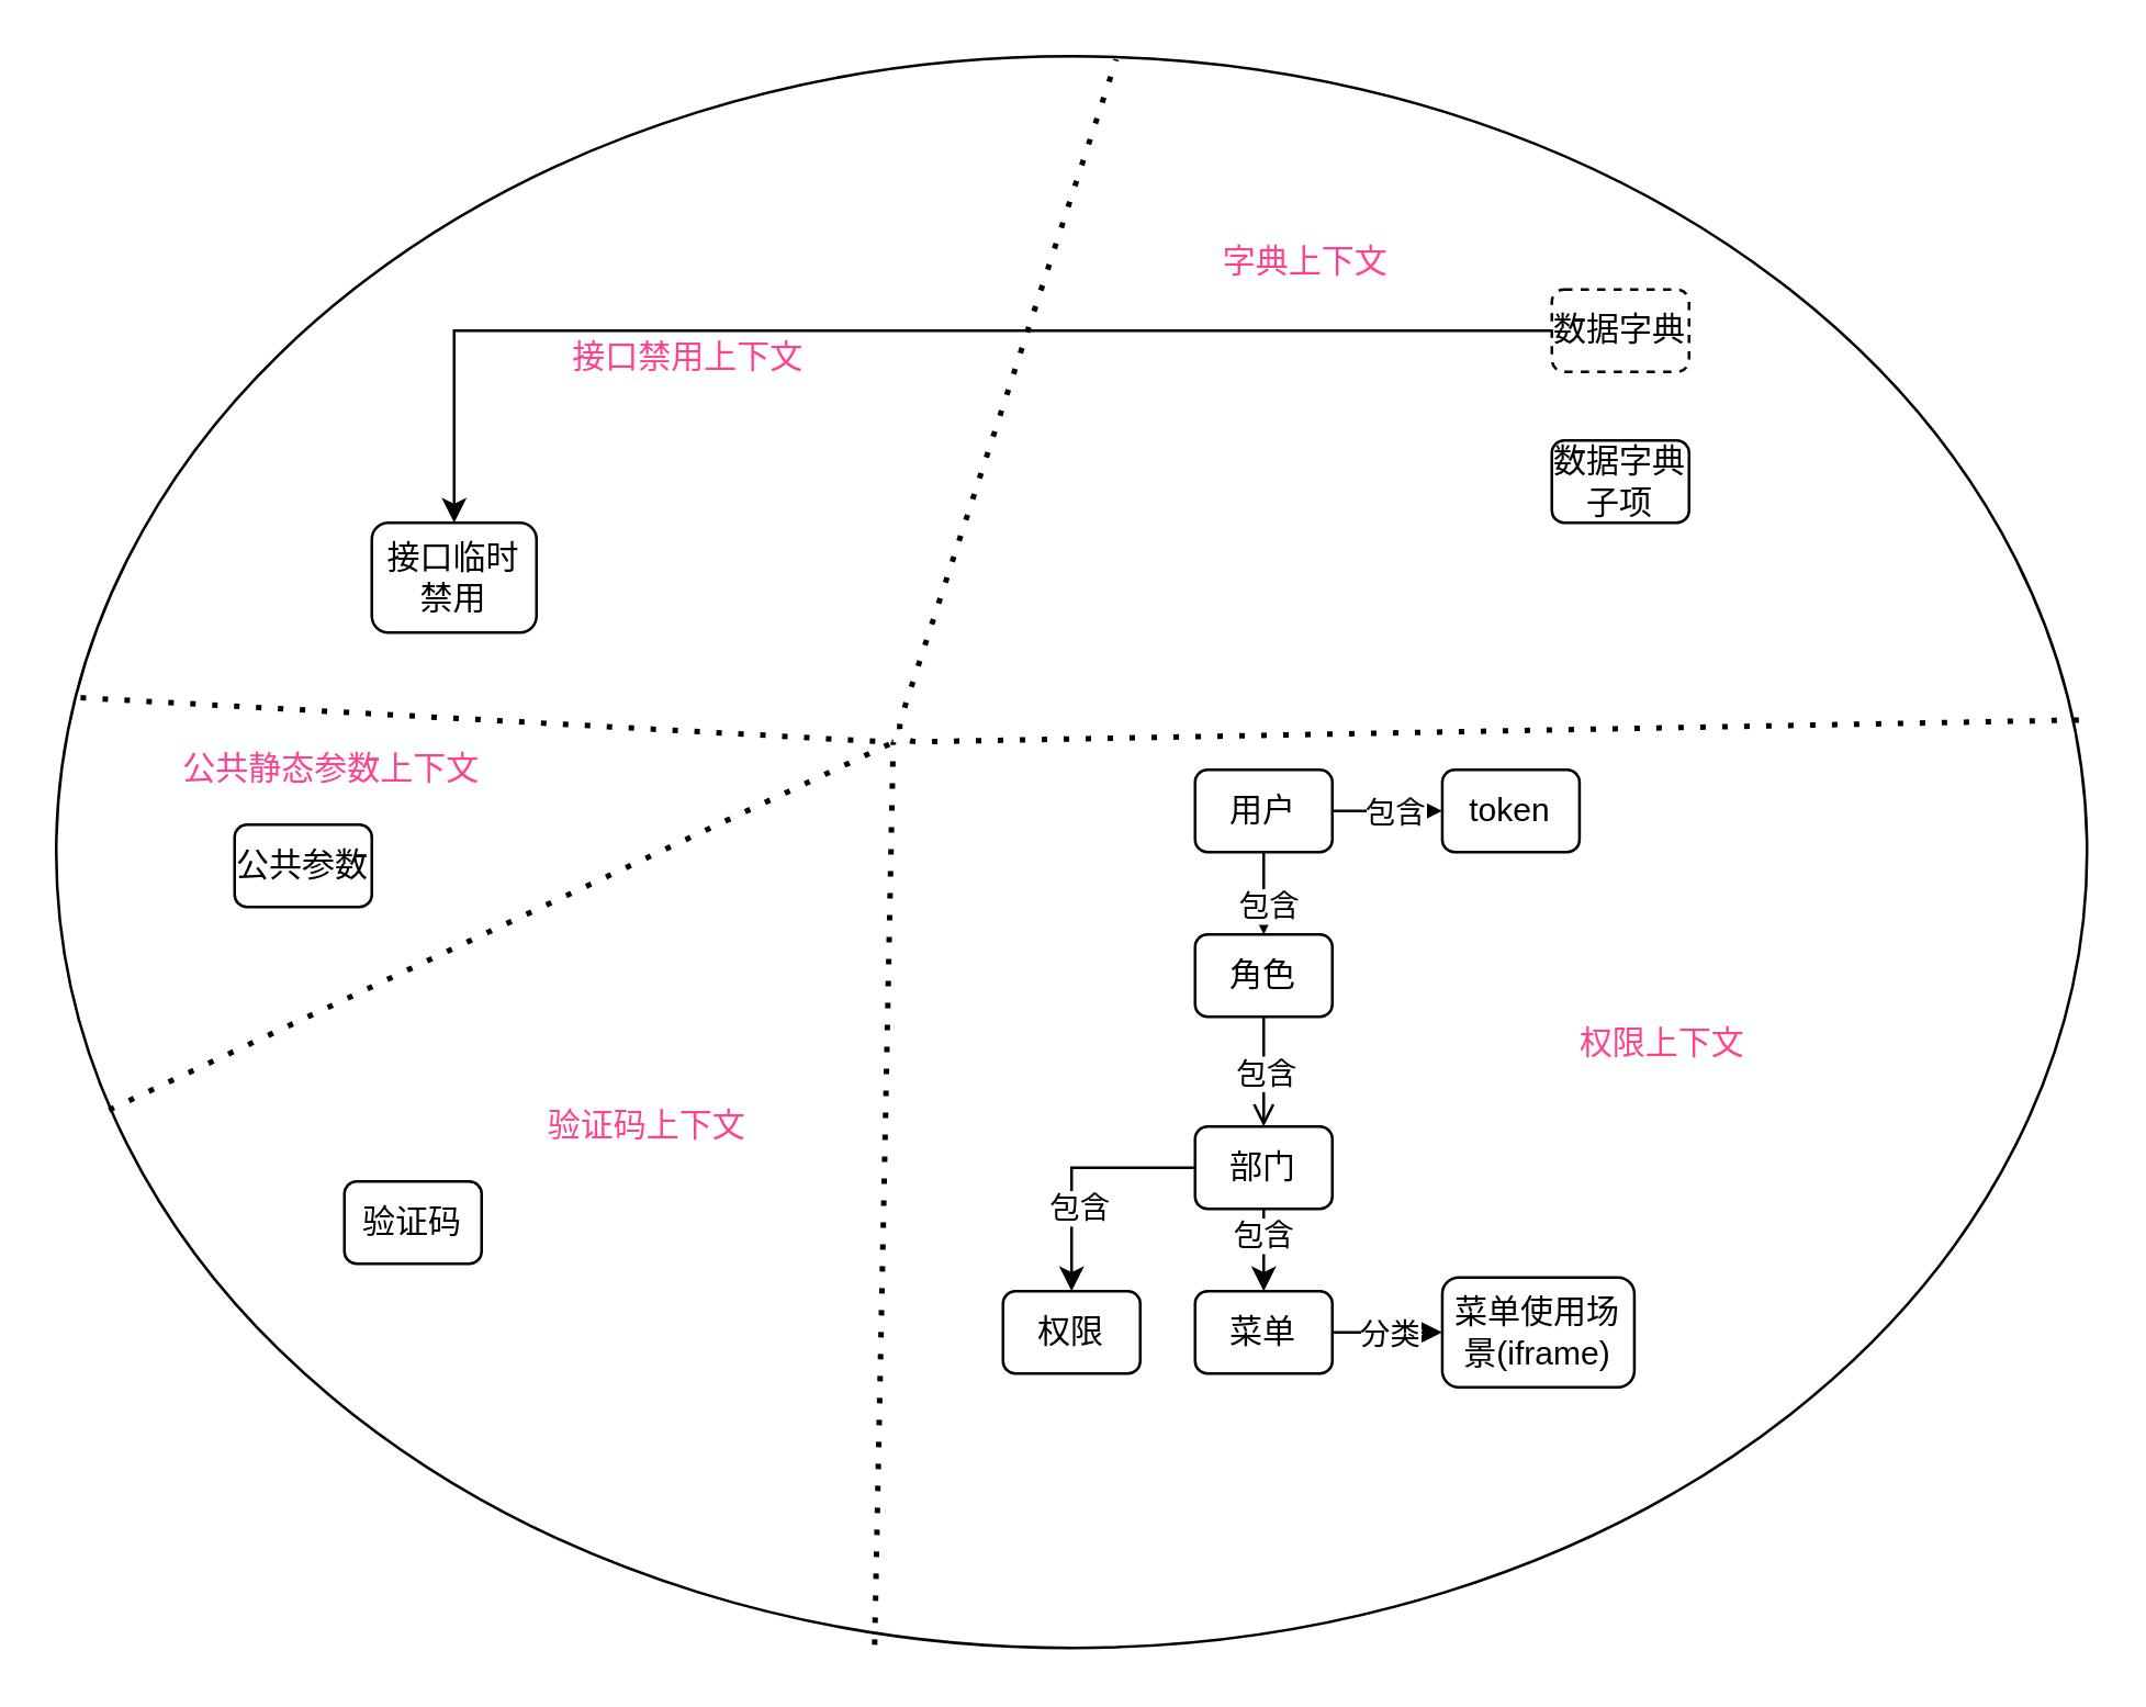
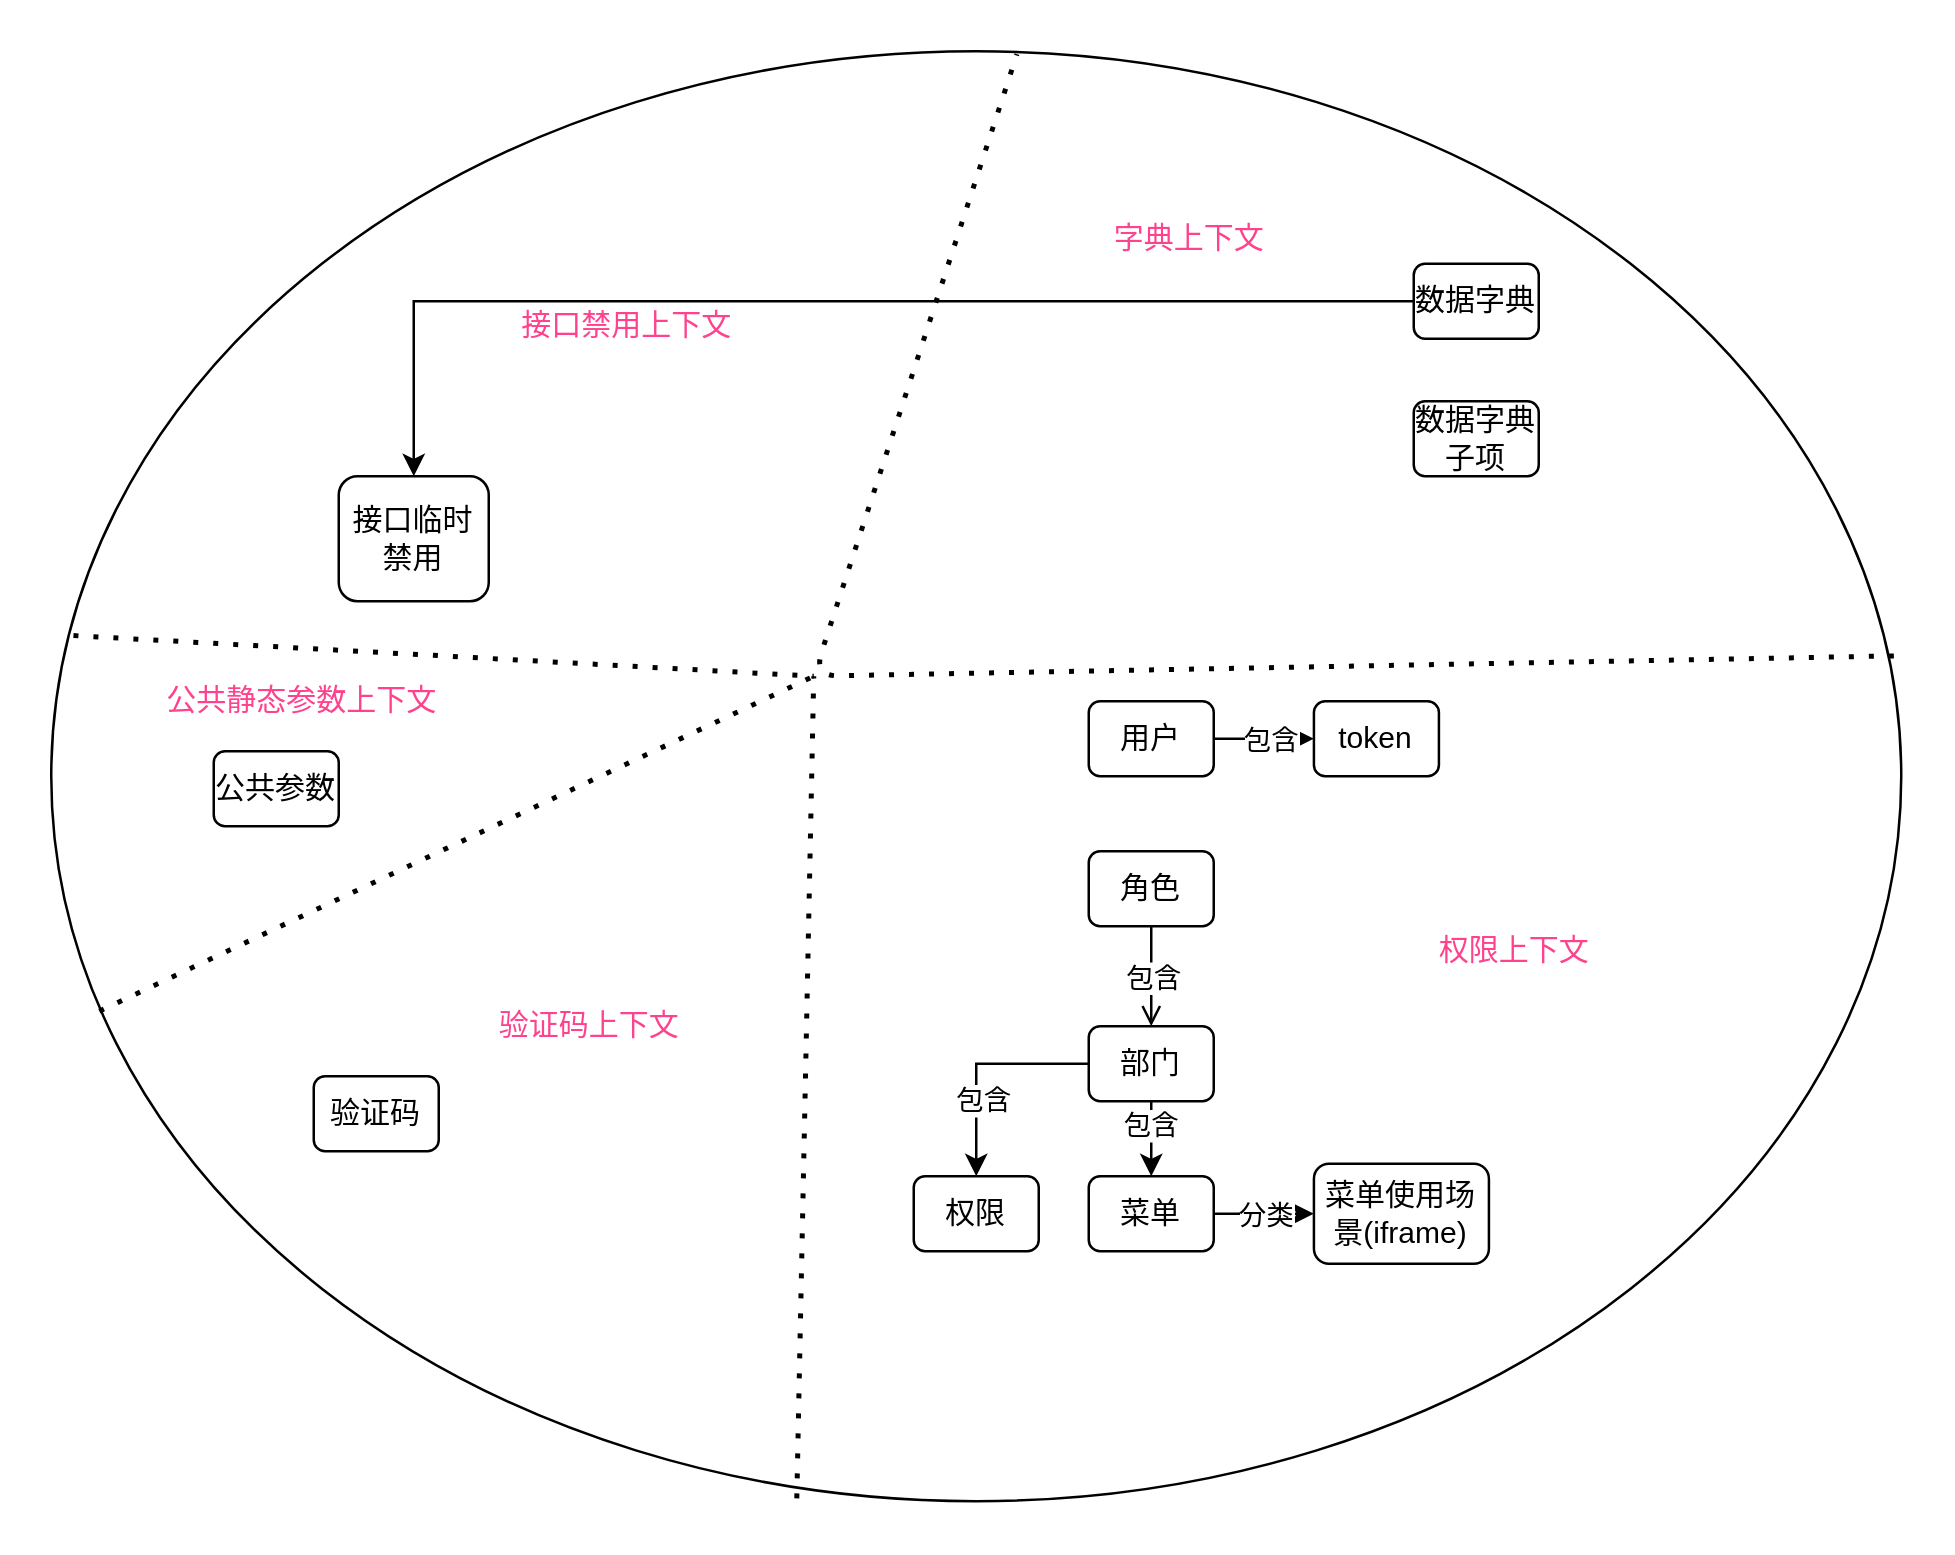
  <mxCell id="0" />
  <mxCell id="1" parent="0" />
  <mxCell id="2" value="" style="ellipse;whiteSpace=wrap;html=1;" vertex="1" parent="1"><mxGeometry x="20" y="20" width="740" height="580" as="geometry" /></mxCell>
- <mxCell id="3" value="" style="edgeStyle=orthogonalEdgeStyle;rounded=0;orthogonalLoop=1;jettySize=auto;html=1;" parent="1" source="7" target="10" edge="1"><mxGeometry relative="1" as="geometry" /></mxCell>
- <mxCell id="4" value="包含" style="edgeLabel;html=1;align=center;verticalAlign=middle;resizable=0;points=[];" parent="3" vertex="1" connectable="0"><mxGeometry x="-0.169" y="-1" relative="1" as="geometry"><mxPoint as="offset" /></mxGeometry></mxCell>
  <mxCell id="5" value="" style="edgeStyle=orthogonalEdgeStyle;rounded=0;orthogonalLoop=1;jettySize=auto;html=1;" edge="1" parent="1" source="7" target="23"><mxGeometry relative="1" as="geometry" /></mxCell>
  <mxCell id="6" value="包含" style="edgeLabel;html=1;align=center;verticalAlign=middle;resizable=0;points=[];" vertex="1" connectable="0" parent="5"><mxGeometry x="-0.233" y="-3" relative="1" as="geometry"><mxPoint x="7" y="-3" as="offset" /></mxGeometry></mxCell>
  <mxCell id="7" value="用户" style="rounded=1;whiteSpace=wrap;html=1;" parent="1" vertex="1"><mxGeometry x="435" y="280" width="50" height="30" as="geometry" /></mxCell>
  <mxCell id="8" value="" style="edgeStyle=orthogonalEdgeStyle;rounded=0;orthogonalLoop=1;jettySize=auto;html=1;endArrow=open;" parent="1" source="10" target="15" edge="1"><mxGeometry relative="1" as="geometry" /></mxCell>
  <mxCell id="9" value="包含" style="edgeLabel;html=1;align=center;verticalAlign=middle;resizable=0;points=[];" parent="8" vertex="1" connectable="0"><mxGeometry x="0.258" y="-1" relative="1" as="geometry"><mxPoint x="1" y="-4.83" as="offset" /></mxGeometry></mxCell>
  <mxCell id="10" value="角色" style="rounded=1;whiteSpace=wrap;html=1;" parent="1" vertex="1"><mxGeometry x="435" y="340" width="50" height="30" as="geometry" /></mxCell>
  <mxCell id="11" value="" style="edgeStyle=orthogonalEdgeStyle;rounded=0;orthogonalLoop=1;jettySize=auto;html=1;" parent="1" source="15" target="16" edge="1"><mxGeometry relative="1" as="geometry" /></mxCell>
  <mxCell id="12" value="包含" style="edgeLabel;html=1;align=center;verticalAlign=middle;resizable=0;points=[];" parent="11" vertex="1" connectable="0"><mxGeometry x="0.321" y="2" relative="1" as="geometry"><mxPoint as="offset" /></mxGeometry></mxCell>
  <mxCell id="13" style="edgeStyle=orthogonalEdgeStyle;rounded=0;orthogonalLoop=1;jettySize=auto;html=1;" parent="1" source="15" target="19" edge="1"><mxGeometry relative="1" as="geometry" /></mxCell>
  <mxCell id="14" value="包含" style="edgeLabel;html=1;align=center;verticalAlign=middle;resizable=0;points=[];" parent="13" vertex="1" connectable="0"><mxGeometry x="-0.703" y="-1" relative="1" as="geometry"><mxPoint x="0.97" y="2.41" as="offset" /></mxGeometry></mxCell>
  <mxCell id="15" value="部门" style="rounded=1;whiteSpace=wrap;html=1;" parent="1" vertex="1"><mxGeometry x="435" y="410" width="50" height="30" as="geometry" /></mxCell>
  <mxCell id="16" value="权限" style="rounded=1;whiteSpace=wrap;html=1;" parent="1" vertex="1"><mxGeometry x="365" y="470" width="50" height="30" as="geometry" /></mxCell>
  <mxCell id="17" value="" style="edgeStyle=orthogonalEdgeStyle;rounded=0;orthogonalLoop=1;jettySize=auto;html=1;" parent="1" source="19" target="20" edge="1"><mxGeometry relative="1" as="geometry" /></mxCell>
  <mxCell id="18" value="分类" style="edgeLabel;html=1;align=center;verticalAlign=middle;resizable=0;points=[];" parent="17" vertex="1" connectable="0"><mxGeometry x="-0.253" y="-1" relative="1" as="geometry"><mxPoint x="5" y="-1" as="offset" /></mxGeometry></mxCell>
  <mxCell id="19" value="菜单" style="rounded=1;whiteSpace=wrap;html=1;" parent="1" vertex="1"><mxGeometry x="435" y="470" width="50" height="30" as="geometry" /></mxCell>
  <mxCell id="20" value="菜单使用场景(iframe)" style="rounded=1;whiteSpace=wrap;html=1;" parent="1" vertex="1"><mxGeometry x="525.07" y="465" width="70" height="40" as="geometry" /></mxCell>
  <mxCell id="21" value="&lt;span&gt;公共参数&lt;/span&gt;" style="rounded=1;whiteSpace=wrap;html=1;" vertex="1" parent="1"><mxGeometry x="85" y="300" width="50" height="30" as="geometry" /></mxCell>
  <mxCell id="22" value="&lt;span&gt;验证码&lt;/span&gt;" style="rounded=1;whiteSpace=wrap;html=1;" vertex="1" parent="1"><mxGeometry x="125" y="430" width="50" height="30" as="geometry" /></mxCell>
  <mxCell id="23" value="token" style="rounded=1;whiteSpace=wrap;html=1;" vertex="1" parent="1"><mxGeometry x="525.07" y="280" width="50" height="30" as="geometry" /></mxCell>
- <mxCell id="24" value="&lt;span&gt;接口临时禁用&lt;/span&gt;" style="rounded=1;whiteSpace=wrap;html=1;" vertex="1" parent="1"><mxGeometry x="135" y="190" width="60" height="40" as="geometry" /></mxCell>
+ <mxCell id="24" value="&lt;span&gt;接口临时禁用&lt;/span&gt;" style="rounded=1;whiteSpace=wrap;html=1;" vertex="1" parent="1"><mxGeometry x="135" y="190" width="60" height="50" as="geometry" /></mxCell>
  <mxCell id="25" value="" style="edgeStyle=orthogonalEdgeStyle;rounded=0;orthogonalLoop=1;jettySize=auto;html=1;" edge="1" parent="1" source="26" target="24"><mxGeometry relative="1" as="geometry" /></mxCell>
- <mxCell id="26" value="&lt;span&gt;数据字典&lt;/span&gt;" style="rounded=1;whiteSpace=wrap;html=1;dashed=1;" vertex="1" parent="1"><mxGeometry x="565" y="105" width="50" height="30" as="geometry" /></mxCell>
+ <mxCell id="26" value="&lt;span&gt;数据字典&lt;/span&gt;" style="rounded=1;whiteSpace=wrap;html=1;" vertex="1" parent="1"><mxGeometry x="565" y="105" width="50" height="30" as="geometry" /></mxCell>
  <mxCell id="27" value="&lt;span&gt;数据字典子项&lt;/span&gt;" style="rounded=1;whiteSpace=wrap;html=1;" vertex="1" parent="1"><mxGeometry x="565" y="160" width="50" height="30" as="geometry" /></mxCell>
  <mxCell id="28" value="" style="endArrow=none;dashed=1;html=1;dashPattern=1 3;strokeWidth=2;entryX=0.522;entryY=0.002;entryDx=0;entryDy=0;entryPerimeter=0;exitX=0.996;exitY=0.417;exitDx=0;exitDy=0;exitPerimeter=0;" edge="1" parent="1" source="2" target="2"><mxGeometry width="50" height="50" relative="1" as="geometry"><mxPoint x="-145" y="470" as="sourcePoint" /><mxPoint x="-95" y="420" as="targetPoint" /><Array as="points"><mxPoint x="325" y="270" /></Array></mxGeometry></mxCell>
  <mxCell id="29" value="字典上下文" style="text;html=1;align=center;verticalAlign=middle;resizable=0;points=[];autosize=1;fontColor=#FF428E;" vertex="1" parent="1"><mxGeometry x="435" y="85" width="80" height="20" as="geometry" /></mxCell>
  <mxCell id="30" value="" style="endArrow=none;dashed=1;html=1;dashPattern=1 3;strokeWidth=2;fontColor=#FF428E;exitX=0.403;exitY=0.998;exitDx=0;exitDy=0;exitPerimeter=0;" edge="1" parent="1" source="2"><mxGeometry width="50" height="50" relative="1" as="geometry"><mxPoint x="-175" y="320" as="sourcePoint" /><mxPoint x="325" y="270" as="targetPoint" /></mxGeometry></mxCell>
  <mxCell id="31" value="" style="endArrow=none;dashed=1;html=1;dashPattern=1 3;strokeWidth=2;fontColor=#FF428E;exitX=0.012;exitY=0.403;exitDx=0;exitDy=0;exitPerimeter=0;" edge="1" parent="1" source="2"><mxGeometry width="50" height="50" relative="1" as="geometry"><mxPoint x="-105" y="530" as="sourcePoint" /><mxPoint x="325" y="270" as="targetPoint" /></mxGeometry></mxCell>
  <mxCell id="32" value="" style="endArrow=none;dashed=1;html=1;dashPattern=1 3;strokeWidth=2;fontColor=#FF428E;exitX=0.026;exitY=0.662;exitDx=0;exitDy=0;exitPerimeter=0;" edge="1" parent="1" source="2"><mxGeometry width="50" height="50" relative="1" as="geometry"><mxPoint x="-215" y="490" as="sourcePoint" /><mxPoint x="325" y="270" as="targetPoint" /></mxGeometry></mxCell>
  <mxCell id="33" value="权限上下文" style="text;html=1;align=center;verticalAlign=middle;resizable=0;points=[];autosize=1;fontColor=#FF428E;" vertex="1" parent="1"><mxGeometry x="565" y="370" width="80" height="20" as="geometry" /></mxCell>
  <mxCell id="34" value="验证码上下文" style="text;html=1;align=center;verticalAlign=middle;resizable=0;points=[];autosize=1;fontColor=#FF428E;" vertex="1" parent="1"><mxGeometry x="190" y="400" width="90" height="20" as="geometry" /></mxCell>
  <mxCell id="35" value="公共静态参数上下文" style="text;html=1;align=center;verticalAlign=middle;resizable=0;points=[];autosize=1;fontColor=#FF428E;" vertex="1" parent="1"><mxGeometry x="60" y="270" width="120" height="20" as="geometry" /></mxCell>
  <mxCell id="36" value="接口禁用上下文" style="text;html=1;align=center;verticalAlign=middle;resizable=0;points=[];autosize=1;fontColor=#FF428E;" vertex="1" parent="1"><mxGeometry x="200" y="120" width="100" height="20" as="geometry" /></mxCell>
